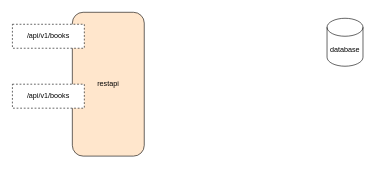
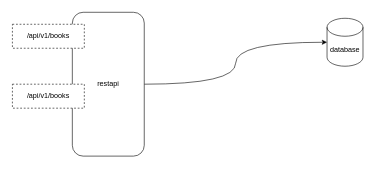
  <mxCell id="0" />
  <mxCell id="1" parent="0" />
- <mxCell id="3" value="restapi" style="rounded=1;whiteSpace=wrap;html=1;fillColor=#ffe6cc;" vertex="1" parent="1"><mxGeometry x="120" y="20" width="120" height="240" as="geometry" /></mxCell>
+ <mxCell id="2" style="edgeStyle=orthogonalEdgeStyle;rounded=0;orthogonalLoop=1;jettySize=auto;html=1;entryX=0;entryY=0.5;entryDx=0;entryDy=0;entryPerimeter=0;curved=1;" edge="1" parent="1" source="3" target="4"><mxGeometry relative="1" as="geometry" /></mxCell>
+ <mxCell id="3" value="restapi" style="rounded=1;whiteSpace=wrap;html=1;" vertex="1" parent="1"><mxGeometry x="120" y="20" width="120" height="240" as="geometry" /></mxCell>
  <mxCell id="4" value="database" style="shape=cylinder3;whiteSpace=wrap;html=1;boundedLbl=1;backgroundOutline=1;size=15;" vertex="1" parent="1"><mxGeometry x="545" y="30" width="60" height="80" as="geometry" /></mxCell>
  <mxCell id="5" value="/api/v1/books" style="rounded=0;whiteSpace=wrap;html=1;dashed=1;" vertex="1" parent="1"><mxGeometry x="20" y="40" width="120" height="40" as="geometry" /></mxCell>
  <mxCell id="6" value="/api/v1/books" style="rounded=0;whiteSpace=wrap;html=1;dashed=1;" vertex="1" parent="1"><mxGeometry x="20" y="140" width="120" height="40" as="geometry" /></mxCell>
